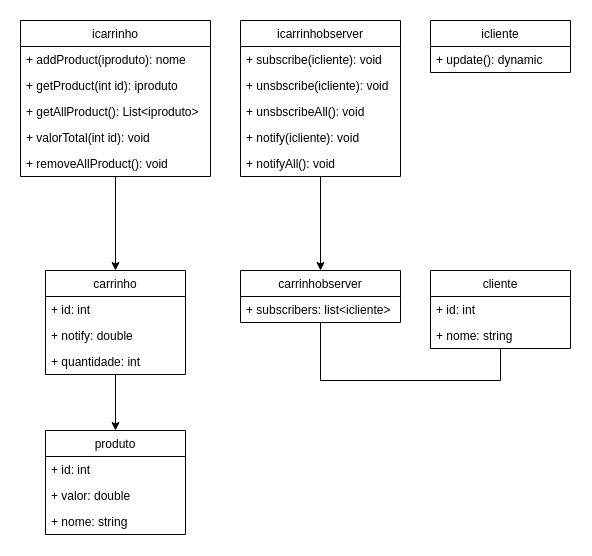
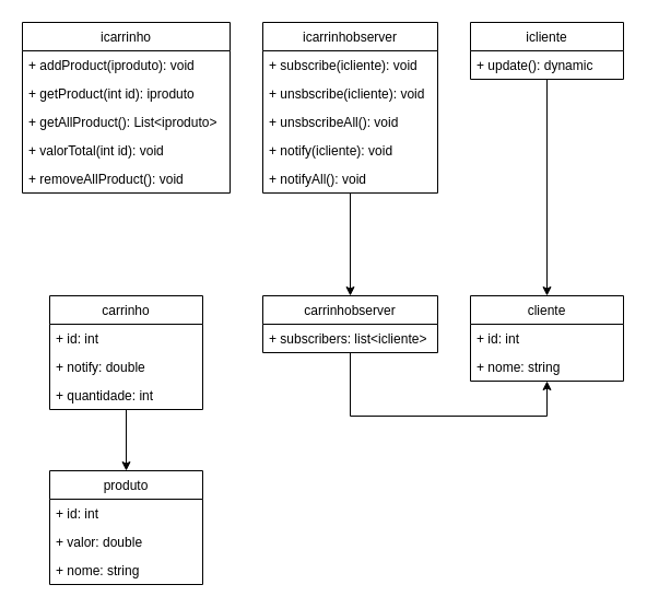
  <mxCell id="0" />
  <mxCell id="1" parent="0" />
  <mxCell id="2" value="produto" style="swimlane;fontStyle=0;childLayout=stackLayout;horizontal=1;startSize=26;fillColor=none;horizontalStack=0;resizeParent=1;resizeParentMax=0;resizeLast=0;collapsible=1;marginBottom=0;" vertex="1" parent="1"><mxGeometry x="45" y="430" width="140" height="104" as="geometry" /></mxCell>
  <mxCell id="3" value="+ id: int" style="text;strokeColor=none;fillColor=none;align=left;verticalAlign=top;spacingLeft=4;spacingRight=4;overflow=hidden;rotatable=0;points=[[0,0.5],[1,0.5]];portConstraint=eastwest;" vertex="1" parent="2"><mxGeometry y="26" width="140" height="26" as="geometry" /></mxCell>
  <mxCell id="4" value="+ valor: double" style="text;strokeColor=none;fillColor=none;align=left;verticalAlign=top;spacingLeft=4;spacingRight=4;overflow=hidden;rotatable=0;points=[[0,0.5],[1,0.5]];portConstraint=eastwest;" vertex="1" parent="2"><mxGeometry y="52" width="140" height="26" as="geometry" /></mxCell>
  <mxCell id="5" value="+ nome: string" style="text;strokeColor=none;fillColor=none;align=left;verticalAlign=top;spacingLeft=4;spacingRight=4;overflow=hidden;rotatable=0;points=[[0,0.5],[1,0.5]];portConstraint=eastwest;" vertex="1" parent="2"><mxGeometry y="78" width="140" height="26" as="geometry" /></mxCell>
  <mxCell id="6" style="edgeStyle=orthogonalEdgeStyle;rounded=0;orthogonalLoop=1;jettySize=auto;html=1;" edge="1" parent="1" source="7" target="2"><mxGeometry relative="1" as="geometry" /></mxCell>
  <mxCell id="7" value="carrinho" style="swimlane;fontStyle=0;childLayout=stackLayout;horizontal=1;startSize=26;fillColor=none;horizontalStack=0;resizeParent=1;resizeParentMax=0;resizeLast=0;collapsible=1;marginBottom=0;" vertex="1" parent="1"><mxGeometry x="45" y="270" width="140" height="104" as="geometry" /></mxCell>
  <mxCell id="8" value="+ id: int" style="text;strokeColor=none;fillColor=none;align=left;verticalAlign=top;spacingLeft=4;spacingRight=4;overflow=hidden;rotatable=0;points=[[0,0.5],[1,0.5]];portConstraint=eastwest;" vertex="1" parent="7"><mxGeometry y="26" width="140" height="26" as="geometry" /></mxCell>
  <mxCell id="9" value="+ notify: double" style="text;strokeColor=none;fillColor=none;align=left;verticalAlign=top;spacingLeft=4;spacingRight=4;overflow=hidden;rotatable=0;points=[[0,0.5],[1,0.5]];portConstraint=eastwest;" vertex="1" parent="7"><mxGeometry y="52" width="140" height="26" as="geometry" /></mxCell>
  <mxCell id="10" value="+ quantidade: int" style="text;strokeColor=none;fillColor=none;align=left;verticalAlign=top;spacingLeft=4;spacingRight=4;overflow=hidden;rotatable=0;points=[[0,0.5],[1,0.5]];portConstraint=eastwest;" vertex="1" parent="7"><mxGeometry y="78" width="140" height="26" as="geometry" /></mxCell>
  <mxCell id="11" value="cliente" style="swimlane;fontStyle=0;childLayout=stackLayout;horizontal=1;startSize=26;fillColor=none;horizontalStack=0;resizeParent=1;resizeParentMax=0;resizeLast=0;collapsible=1;marginBottom=0;" vertex="1" parent="1"><mxGeometry x="430" y="270" width="140" height="78" as="geometry" /></mxCell>
  <mxCell id="12" value="+ id: int" style="text;strokeColor=none;fillColor=none;align=left;verticalAlign=top;spacingLeft=4;spacingRight=4;overflow=hidden;rotatable=0;points=[[0,0.5],[1,0.5]];portConstraint=eastwest;" vertex="1" parent="11"><mxGeometry y="26" width="140" height="26" as="geometry" /></mxCell>
  <mxCell id="13" value="+ nome: string" style="text;strokeColor=none;fillColor=none;align=left;verticalAlign=top;spacingLeft=4;spacingRight=4;overflow=hidden;rotatable=0;points=[[0,0.5],[1,0.5]];portConstraint=eastwest;" vertex="1" parent="11"><mxGeometry y="52" width="140" height="26" as="geometry" /></mxCell>
  <mxCell id="14" style="edgeStyle=orthogonalEdgeStyle;rounded=0;orthogonalLoop=1;jettySize=auto;html=1;" edge="1" parent="1" source="15" target="32"><mxGeometry relative="1" as="geometry" /></mxCell>
  <mxCell id="15" value="icarrinhobserver" style="swimlane;fontStyle=0;childLayout=stackLayout;horizontal=1;startSize=26;fillColor=none;horizontalStack=0;resizeParent=1;resizeParentMax=0;resizeLast=0;collapsible=1;marginBottom=0;" vertex="1" parent="1"><mxGeometry x="240" y="20" width="160" height="156" as="geometry" /></mxCell>
  <mxCell id="16" value="+ subscribe(icliente): void" style="text;strokeColor=none;fillColor=none;align=left;verticalAlign=top;spacingLeft=4;spacingRight=4;overflow=hidden;rotatable=0;points=[[0,0.5],[1,0.5]];portConstraint=eastwest;" vertex="1" parent="15"><mxGeometry y="26" width="160" height="26" as="geometry" /></mxCell>
  <mxCell id="17" value="+ unsbscribe(icliente): void" style="text;strokeColor=none;fillColor=none;align=left;verticalAlign=top;spacingLeft=4;spacingRight=4;overflow=hidden;rotatable=0;points=[[0,0.5],[1,0.5]];portConstraint=eastwest;" vertex="1" parent="15"><mxGeometry y="52" width="160" height="26" as="geometry" /></mxCell>
  <mxCell id="18" value="+ unsbscribeAll(): void" style="text;strokeColor=none;fillColor=none;align=left;verticalAlign=top;spacingLeft=4;spacingRight=4;overflow=hidden;rotatable=0;points=[[0,0.5],[1,0.5]];portConstraint=eastwest;" vertex="1" parent="15"><mxGeometry y="78" width="160" height="26" as="geometry" /></mxCell>
  <mxCell id="19" value="+ notify(icliente): void" style="text;strokeColor=none;fillColor=none;align=left;verticalAlign=top;spacingLeft=4;spacingRight=4;overflow=hidden;rotatable=0;points=[[0,0.5],[1,0.5]];portConstraint=eastwest;" vertex="1" parent="15"><mxGeometry y="104" width="160" height="26" as="geometry" /></mxCell>
  <mxCell id="20" value="+ notifyAll(): void" style="text;strokeColor=none;fillColor=none;align=left;verticalAlign=top;spacingLeft=4;spacingRight=4;overflow=hidden;rotatable=0;points=[[0,0.5],[1,0.5]];portConstraint=eastwest;" vertex="1" parent="15"><mxGeometry y="130" width="160" height="26" as="geometry" /></mxCell>
+ <mxCell id="21" style="edgeStyle=orthogonalEdgeStyle;rounded=0;orthogonalLoop=1;jettySize=auto;html=1;" edge="1" parent="1" source="22" target="11"><mxGeometry relative="1" as="geometry" /></mxCell>
  <mxCell id="22" value="icliente" style="swimlane;fontStyle=0;childLayout=stackLayout;horizontal=1;startSize=26;fillColor=none;horizontalStack=0;resizeParent=1;resizeParentMax=0;resizeLast=0;collapsible=1;marginBottom=0;" vertex="1" parent="1"><mxGeometry x="430" y="20" width="140" height="52" as="geometry" /></mxCell>
  <mxCell id="23" value="+ update(): dynamic" style="text;strokeColor=none;fillColor=none;align=left;verticalAlign=top;spacingLeft=4;spacingRight=4;overflow=hidden;rotatable=0;points=[[0,0.5],[1,0.5]];portConstraint=eastwest;" vertex="1" parent="22"><mxGeometry y="26" width="140" height="26" as="geometry" /></mxCell>
- <mxCell id="24" style="edgeStyle=orthogonalEdgeStyle;rounded=0;orthogonalLoop=1;jettySize=auto;html=1;" edge="1" parent="1" source="25" target="7"><mxGeometry relative="1" as="geometry" /></mxCell>
  <mxCell id="25" value="icarrinho" style="swimlane;fontStyle=0;childLayout=stackLayout;horizontal=1;startSize=26;fillColor=none;horizontalStack=0;resizeParent=1;resizeParentMax=0;resizeLast=0;collapsible=1;marginBottom=0;" vertex="1" parent="1"><mxGeometry x="20" y="20" width="190" height="156" as="geometry" /></mxCell>
- <mxCell id="26" value="+ addProduct(iproduto): nome" style="text;strokeColor=none;fillColor=none;align=left;verticalAlign=top;spacingLeft=4;spacingRight=4;overflow=hidden;rotatable=0;points=[[0,0.5],[1,0.5]];portConstraint=eastwest;" vertex="1" parent="25"><mxGeometry y="26" width="190" height="26" as="geometry" /></mxCell>
+ <mxCell id="26" value="+ addProduct(iproduto): void" style="text;strokeColor=none;fillColor=none;align=left;verticalAlign=top;spacingLeft=4;spacingRight=4;overflow=hidden;rotatable=0;points=[[0,0.5],[1,0.5]];portConstraint=eastwest;" vertex="1" parent="25"><mxGeometry y="26" width="190" height="26" as="geometry" /></mxCell>
  <mxCell id="27" value="+ getProduct(int id): iproduto" style="text;strokeColor=none;fillColor=none;align=left;verticalAlign=top;spacingLeft=4;spacingRight=4;overflow=hidden;rotatable=0;points=[[0,0.5],[1,0.5]];portConstraint=eastwest;" vertex="1" parent="25"><mxGeometry y="52" width="190" height="26" as="geometry" /></mxCell>
  <mxCell id="28" value="+ getAllProduct(): List&lt;iproduto&gt;" style="text;strokeColor=none;fillColor=none;align=left;verticalAlign=top;spacingLeft=4;spacingRight=4;overflow=hidden;rotatable=0;points=[[0,0.5],[1,0.5]];portConstraint=eastwest;" vertex="1" parent="25"><mxGeometry y="78" width="190" height="26" as="geometry" /></mxCell>
  <mxCell id="29" value="+ valorTotal(int id): void" style="text;strokeColor=none;fillColor=none;align=left;verticalAlign=top;spacingLeft=4;spacingRight=4;overflow=hidden;rotatable=0;points=[[0,0.5],[1,0.5]];portConstraint=eastwest;" vertex="1" parent="25"><mxGeometry y="104" width="190" height="26" as="geometry" /></mxCell>
  <mxCell id="30" value="+ removeAllProduct(): void" style="text;strokeColor=none;fillColor=none;align=left;verticalAlign=top;spacingLeft=4;spacingRight=4;overflow=hidden;rotatable=0;points=[[0,0.5],[1,0.5]];portConstraint=eastwest;" vertex="1" parent="25"><mxGeometry y="130" width="190" height="26" as="geometry" /></mxCell>
- <mxCell id="31" style="edgeStyle=orthogonalEdgeStyle;rounded=0;orthogonalLoop=1;jettySize=auto;html=1;endArrow=none;" edge="1" parent="1" source="32" target="11"><mxGeometry relative="1" as="geometry"><Array as="points"><mxPoint x="320" y="380" /><mxPoint x="500" y="380" /></Array></mxGeometry></mxCell>
+ <mxCell id="31" style="edgeStyle=orthogonalEdgeStyle;rounded=0;orthogonalLoop=1;jettySize=auto;html=1;" edge="1" parent="1" source="32" target="11"><mxGeometry relative="1" as="geometry"><Array as="points"><mxPoint x="320" y="380" /><mxPoint x="500" y="380" /></Array></mxGeometry></mxCell>
  <mxCell id="32" value="carrinhobserver" style="swimlane;fontStyle=0;childLayout=stackLayout;horizontal=1;startSize=26;fillColor=none;horizontalStack=0;resizeParent=1;resizeParentMax=0;resizeLast=0;collapsible=1;marginBottom=0;" vertex="1" parent="1"><mxGeometry x="240" y="270" width="160" height="52" as="geometry" /></mxCell>
  <mxCell id="33" value="+ subscribers: list&lt;icliente&gt;" style="text;strokeColor=none;fillColor=none;align=left;verticalAlign=top;spacingLeft=4;spacingRight=4;overflow=hidden;rotatable=0;points=[[0,0.5],[1,0.5]];portConstraint=eastwest;" vertex="1" parent="32"><mxGeometry y="26" width="160" height="26" as="geometry" /></mxCell>
